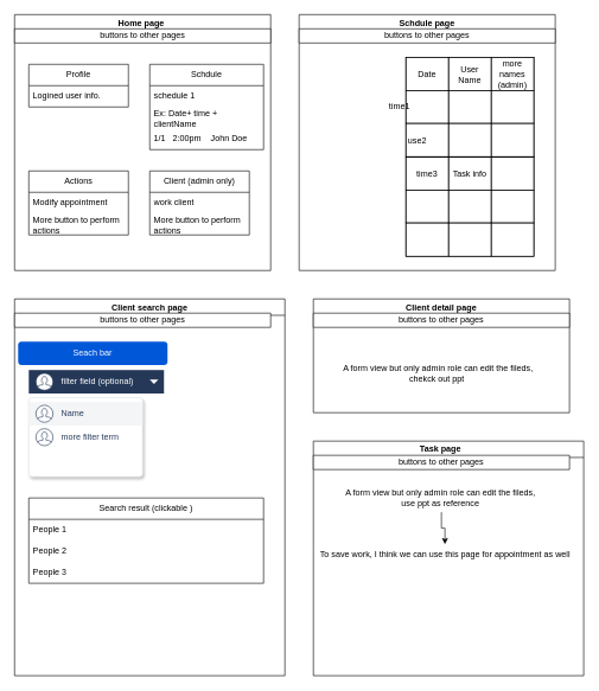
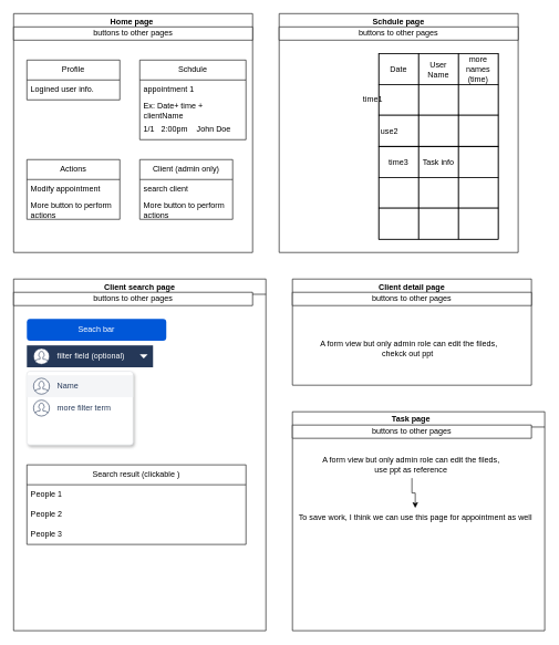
  <mxCell id="0" />
  <mxCell id="1" parent="0" />
  <mxCell id="2" value="Home page&amp;nbsp;" style="swimlane;whiteSpace=wrap;html=1;" vertex="1" parent="1"><mxGeometry x="20" y="20" width="360" height="360" as="geometry" /></mxCell>
  <mxCell id="3" value="Schdule" style="swimlane;fontStyle=0;childLayout=stackLayout;horizontal=1;startSize=30;horizontalStack=0;resizeParent=1;resizeParentMax=0;resizeLast=0;collapsible=1;marginBottom=0;whiteSpace=wrap;html=1;" vertex="1" parent="2"><mxGeometry x="190" y="70" width="160" height="120" as="geometry" /></mxCell>
- <mxCell id="4" value="schedule 1&amp;nbsp;&lt;span style=&quot;white-space: pre;&quot;&gt;&#09;&lt;/span&gt;&lt;span style=&quot;white-space: pre;&quot;&gt;&#09;&lt;/span&gt;" style="text;strokeColor=none;fillColor=none;align=left;verticalAlign=middle;spacingLeft=4;spacingRight=4;overflow=hidden;points=[[0,0.5],[1,0.5]];portConstraint=eastwest;rotatable=0;whiteSpace=wrap;html=1;" vertex="1" parent="3"><mxGeometry y="30" width="160" height="30" as="geometry" /></mxCell>
+ <mxCell id="4" value="appointment 1&amp;nbsp;&lt;span style=&quot;white-space: pre;&quot;&gt;&#09;&lt;/span&gt;&lt;span style=&quot;white-space: pre;&quot;&gt;&#09;&lt;/span&gt;" style="text;strokeColor=none;fillColor=none;align=left;verticalAlign=middle;spacingLeft=4;spacingRight=4;overflow=hidden;points=[[0,0.5],[1,0.5]];portConstraint=eastwest;rotatable=0;whiteSpace=wrap;html=1;" vertex="1" parent="3"><mxGeometry y="30" width="160" height="30" as="geometry" /></mxCell>
  <mxCell id="5" value="Ex: Date+ time + clientName&lt;span style=&quot;white-space: pre;&quot;&gt;&#09;&lt;/span&gt;" style="text;strokeColor=none;fillColor=none;align=left;verticalAlign=middle;spacingLeft=4;spacingRight=4;overflow=hidden;points=[[0,0.5],[1,0.5]];portConstraint=eastwest;rotatable=0;whiteSpace=wrap;html=1;" vertex="1" parent="3"><mxGeometry y="60" width="160" height="30" as="geometry" /></mxCell>
  <mxCell id="6" value="1/1 &lt;span style=&quot;white-space: pre;&quot;&gt;&#09;&lt;/span&gt;2:00pm&lt;span style=&quot;white-space: pre;&quot;&gt;&#09;&lt;/span&gt;John Doe" style="text;strokeColor=none;fillColor=none;align=left;verticalAlign=middle;spacingLeft=4;spacingRight=4;overflow=hidden;points=[[0,0.5],[1,0.5]];portConstraint=eastwest;rotatable=0;whiteSpace=wrap;html=1;" vertex="1" parent="3"><mxGeometry y="90" width="160" height="30" as="geometry" /></mxCell>
  <mxCell id="7" value="Actions" style="swimlane;fontStyle=0;childLayout=stackLayout;horizontal=1;startSize=30;horizontalStack=0;resizeParent=1;resizeParentMax=0;resizeLast=0;collapsible=1;marginBottom=0;whiteSpace=wrap;html=1;" vertex="1" parent="2"><mxGeometry x="20" y="220" width="140" height="90" as="geometry" /></mxCell>
  <mxCell id="8" value="Modify appointment&amp;nbsp;" style="text;strokeColor=none;fillColor=none;align=left;verticalAlign=middle;spacingLeft=4;spacingRight=4;overflow=hidden;points=[[0,0.5],[1,0.5]];portConstraint=eastwest;rotatable=0;whiteSpace=wrap;html=1;" vertex="1" parent="7"><mxGeometry y="30" width="140" height="30" as="geometry" /></mxCell>
  <mxCell id="9" value="More button to perform actions" style="text;strokeColor=none;fillColor=none;align=left;verticalAlign=middle;spacingLeft=4;spacingRight=4;overflow=hidden;points=[[0,0.5],[1,0.5]];portConstraint=eastwest;rotatable=0;whiteSpace=wrap;html=1;" vertex="1" parent="7"><mxGeometry y="60" width="140" height="30" as="geometry" /></mxCell>
  <mxCell id="10" value="Client (admin only)" style="swimlane;fontStyle=0;childLayout=stackLayout;horizontal=1;startSize=30;horizontalStack=0;resizeParent=1;resizeParentMax=0;resizeLast=0;collapsible=1;marginBottom=0;whiteSpace=wrap;html=1;" vertex="1" parent="2"><mxGeometry x="190" y="220" width="140" height="90" as="geometry" /></mxCell>
- <mxCell id="11" value="work client" style="text;strokeColor=none;fillColor=none;align=left;verticalAlign=middle;spacingLeft=4;spacingRight=4;overflow=hidden;points=[[0,0.5],[1,0.5]];portConstraint=eastwest;rotatable=0;whiteSpace=wrap;html=1;" vertex="1" parent="10"><mxGeometry y="30" width="140" height="30" as="geometry" /></mxCell>
+ <mxCell id="11" value="search client" style="text;strokeColor=none;fillColor=none;align=left;verticalAlign=middle;spacingLeft=4;spacingRight=4;overflow=hidden;points=[[0,0.5],[1,0.5]];portConstraint=eastwest;rotatable=0;whiteSpace=wrap;html=1;" vertex="1" parent="10"><mxGeometry y="30" width="140" height="30" as="geometry" /></mxCell>
  <mxCell id="12" value="More button to perform actions" style="text;strokeColor=none;fillColor=none;align=left;verticalAlign=middle;spacingLeft=4;spacingRight=4;overflow=hidden;points=[[0,0.5],[1,0.5]];portConstraint=eastwest;rotatable=0;whiteSpace=wrap;html=1;" vertex="1" parent="10"><mxGeometry y="60" width="140" height="30" as="geometry" /></mxCell>
  <mxCell id="13" value="&lt;span style=&quot;font-weight: normal;&quot;&gt;buttons to other pages&lt;/span&gt;" style="swimlane;whiteSpace=wrap;html=1;" vertex="1" parent="2"><mxGeometry y="20" width="360" height="20" as="geometry" /></mxCell>
  <mxCell id="14" value="Profile" style="swimlane;fontStyle=0;childLayout=stackLayout;horizontal=1;startSize=30;horizontalStack=0;resizeParent=1;resizeParentMax=0;resizeLast=0;collapsible=1;marginBottom=0;whiteSpace=wrap;html=1;" vertex="1" parent="1"><mxGeometry x="40" y="90" width="140" height="60" as="geometry" /></mxCell>
  <mxCell id="15" value="Logined user info." style="text;strokeColor=none;fillColor=none;align=left;verticalAlign=middle;spacingLeft=4;spacingRight=4;overflow=hidden;points=[[0,0.5],[1,0.5]];portConstraint=eastwest;rotatable=0;whiteSpace=wrap;html=1;" vertex="1" parent="14"><mxGeometry y="30" width="140" height="30" as="geometry" /></mxCell>
  <mxCell id="16" value="Schdule page" style="swimlane;whiteSpace=wrap;html=1;" vertex="1" parent="1"><mxGeometry x="420" y="20" width="360" height="360" as="geometry" /></mxCell>
  <mxCell id="17" value="&lt;span style=&quot;font-weight: normal;&quot;&gt;buttons to other pages&lt;/span&gt;" style="swimlane;whiteSpace=wrap;html=1;" vertex="1" parent="16"><mxGeometry y="20" width="360" height="20" as="geometry" /></mxCell>
  <mxCell id="18" value="" style="childLayout=tableLayout;recursiveResize=0;shadow=0;fillColor=none;" vertex="1" parent="16"><mxGeometry x="150" y="60" width="180" height="140" as="geometry" /></mxCell>
  <mxCell id="19" value="" style="shape=tableRow;horizontal=0;startSize=0;swimlaneHead=0;swimlaneBody=0;top=0;left=0;bottom=0;right=0;dropTarget=0;collapsible=0;recursiveResize=0;expand=0;fontStyle=0;fillColor=none;strokeColor=inherit;" vertex="1" parent="18"><mxGeometry width="180" height="47" as="geometry" /></mxCell>
  <mxCell id="20" value="Date" style="connectable=0;recursiveResize=0;strokeColor=inherit;fillColor=none;align=center;whiteSpace=wrap;html=1;" vertex="1" parent="19"><mxGeometry width="60" height="47" as="geometry"><mxRectangle width="60" height="47" as="alternateBounds" /></mxGeometry></mxCell>
  <mxCell id="21" value="User Name" style="connectable=0;recursiveResize=0;strokeColor=inherit;fillColor=none;align=center;whiteSpace=wrap;html=1;" vertex="1" parent="19"><mxGeometry x="60" width="60" height="47" as="geometry"><mxRectangle width="60" height="47" as="alternateBounds" /></mxGeometry></mxCell>
- <mxCell id="22" value="more names (admin)" style="connectable=0;recursiveResize=0;strokeColor=inherit;fillColor=none;align=center;whiteSpace=wrap;html=1;" vertex="1" parent="19"><mxGeometry x="120" width="60" height="47" as="geometry"><mxRectangle width="60" height="47" as="alternateBounds" /></mxGeometry></mxCell>
+ <mxCell id="22" value="more names (time)" style="connectable=0;recursiveResize=0;strokeColor=inherit;fillColor=none;align=center;whiteSpace=wrap;html=1;" vertex="1" parent="19"><mxGeometry x="120" width="60" height="47" as="geometry"><mxRectangle width="60" height="47" as="alternateBounds" /></mxGeometry></mxCell>
  <mxCell id="23" style="shape=tableRow;horizontal=0;startSize=0;swimlaneHead=0;swimlaneBody=0;top=0;left=0;bottom=0;right=0;dropTarget=0;collapsible=0;recursiveResize=0;expand=0;fontStyle=0;fillColor=none;strokeColor=inherit;" vertex="1" parent="18"><mxGeometry y="47" width="180" height="46" as="geometry" /></mxCell>
  <mxCell id="24" value="time1&lt;span style=&quot;white-space: pre;&quot;&gt;&#09;&lt;/span&gt;&lt;span style=&quot;white-space: pre;&quot;&gt;&#09;&lt;/span&gt;&lt;span style=&quot;white-space: pre;&quot;&gt;&#09;&lt;/span&gt;" style="connectable=0;recursiveResize=0;strokeColor=inherit;fillColor=none;align=center;whiteSpace=wrap;html=1;" vertex="1" parent="23"><mxGeometry width="60" height="46" as="geometry"><mxRectangle width="60" height="46" as="alternateBounds" /></mxGeometry></mxCell>
  <mxCell id="25" value="" style="connectable=0;recursiveResize=0;strokeColor=inherit;fillColor=none;align=center;whiteSpace=wrap;html=1;" vertex="1" parent="23"><mxGeometry x="60" width="60" height="46" as="geometry"><mxRectangle width="60" height="46" as="alternateBounds" /></mxGeometry></mxCell>
  <mxCell id="26" value="" style="connectable=0;recursiveResize=0;strokeColor=inherit;fillColor=none;align=center;whiteSpace=wrap;html=1;" vertex="1" parent="23"><mxGeometry x="120" width="60" height="46" as="geometry"><mxRectangle width="60" height="46" as="alternateBounds" /></mxGeometry></mxCell>
  <mxCell id="27" style="shape=tableRow;horizontal=0;startSize=0;swimlaneHead=0;swimlaneBody=0;top=0;left=0;bottom=0;right=0;dropTarget=0;collapsible=0;recursiveResize=0;expand=0;fontStyle=0;fillColor=none;strokeColor=inherit;" vertex="1" parent="18"><mxGeometry y="93" width="180" height="47" as="geometry" /></mxCell>
  <mxCell id="28" value="use2&lt;span style=&quot;white-space: pre;&quot;&gt;&#09;&lt;/span&gt;" style="connectable=0;recursiveResize=0;strokeColor=inherit;fillColor=none;align=center;whiteSpace=wrap;html=1;" vertex="1" parent="27"><mxGeometry width="60" height="47" as="geometry"><mxRectangle width="60" height="47" as="alternateBounds" /></mxGeometry></mxCell>
  <mxCell id="29" value="" style="connectable=0;recursiveResize=0;strokeColor=inherit;fillColor=none;align=center;whiteSpace=wrap;html=1;" vertex="1" parent="27"><mxGeometry x="60" width="60" height="47" as="geometry"><mxRectangle width="60" height="47" as="alternateBounds" /></mxGeometry></mxCell>
  <mxCell id="30" value="" style="connectable=0;recursiveResize=0;strokeColor=inherit;fillColor=none;align=center;whiteSpace=wrap;html=1;" vertex="1" parent="27"><mxGeometry x="120" width="60" height="47" as="geometry"><mxRectangle width="60" height="47" as="alternateBounds" /></mxGeometry></mxCell>
  <mxCell id="31" value="" style="childLayout=tableLayout;recursiveResize=0;shadow=0;fillColor=none;" vertex="1" parent="16"><mxGeometry x="150" y="200" width="180" height="140" as="geometry" /></mxCell>
  <mxCell id="32" value="" style="shape=tableRow;horizontal=0;startSize=0;swimlaneHead=0;swimlaneBody=0;top=0;left=0;bottom=0;right=0;dropTarget=0;collapsible=0;recursiveResize=0;expand=0;fontStyle=0;fillColor=none;strokeColor=inherit;" vertex="1" parent="31"><mxGeometry width="180" height="47" as="geometry" /></mxCell>
  <mxCell id="33" value="time3" style="connectable=0;recursiveResize=0;strokeColor=inherit;fillColor=none;align=center;whiteSpace=wrap;html=1;" vertex="1" parent="32"><mxGeometry width="60" height="47" as="geometry"><mxRectangle width="60" height="47" as="alternateBounds" /></mxGeometry></mxCell>
  <mxCell id="34" value="Task info" style="connectable=0;recursiveResize=0;strokeColor=inherit;fillColor=none;align=center;whiteSpace=wrap;html=1;" vertex="1" parent="32"><mxGeometry x="60" width="60" height="47" as="geometry"><mxRectangle width="60" height="47" as="alternateBounds" /></mxGeometry></mxCell>
  <mxCell id="35" value="" style="connectable=0;recursiveResize=0;strokeColor=inherit;fillColor=none;align=center;whiteSpace=wrap;html=1;" vertex="1" parent="32"><mxGeometry x="120" width="60" height="47" as="geometry"><mxRectangle width="60" height="47" as="alternateBounds" /></mxGeometry></mxCell>
  <mxCell id="36" style="shape=tableRow;horizontal=0;startSize=0;swimlaneHead=0;swimlaneBody=0;top=0;left=0;bottom=0;right=0;dropTarget=0;collapsible=0;recursiveResize=0;expand=0;fontStyle=0;fillColor=none;strokeColor=inherit;" vertex="1" parent="31"><mxGeometry y="47" width="180" height="46" as="geometry" /></mxCell>
  <mxCell id="37" value="" style="connectable=0;recursiveResize=0;strokeColor=inherit;fillColor=none;align=center;whiteSpace=wrap;html=1;" vertex="1" parent="36"><mxGeometry width="60" height="46" as="geometry"><mxRectangle width="60" height="46" as="alternateBounds" /></mxGeometry></mxCell>
  <mxCell id="38" value="" style="connectable=0;recursiveResize=0;strokeColor=inherit;fillColor=none;align=center;whiteSpace=wrap;html=1;" vertex="1" parent="36"><mxGeometry x="60" width="60" height="46" as="geometry"><mxRectangle width="60" height="46" as="alternateBounds" /></mxGeometry></mxCell>
  <mxCell id="39" value="" style="connectable=0;recursiveResize=0;strokeColor=inherit;fillColor=none;align=center;whiteSpace=wrap;html=1;" vertex="1" parent="36"><mxGeometry x="120" width="60" height="46" as="geometry"><mxRectangle width="60" height="46" as="alternateBounds" /></mxGeometry></mxCell>
  <mxCell id="40" style="shape=tableRow;horizontal=0;startSize=0;swimlaneHead=0;swimlaneBody=0;top=0;left=0;bottom=0;right=0;dropTarget=0;collapsible=0;recursiveResize=0;expand=0;fontStyle=0;fillColor=none;strokeColor=inherit;" vertex="1" parent="31"><mxGeometry y="93" width="180" height="47" as="geometry" /></mxCell>
  <mxCell id="41" value="" style="connectable=0;recursiveResize=0;strokeColor=inherit;fillColor=none;align=center;whiteSpace=wrap;html=1;" vertex="1" parent="40"><mxGeometry width="60" height="47" as="geometry"><mxRectangle width="60" height="47" as="alternateBounds" /></mxGeometry></mxCell>
  <mxCell id="42" value="" style="connectable=0;recursiveResize=0;strokeColor=inherit;fillColor=none;align=center;whiteSpace=wrap;html=1;" vertex="1" parent="40"><mxGeometry x="60" width="60" height="47" as="geometry"><mxRectangle width="60" height="47" as="alternateBounds" /></mxGeometry></mxCell>
  <mxCell id="43" value="" style="connectable=0;recursiveResize=0;strokeColor=inherit;fillColor=none;align=center;whiteSpace=wrap;html=1;" vertex="1" parent="40"><mxGeometry x="120" width="60" height="47" as="geometry"><mxRectangle width="60" height="47" as="alternateBounds" /></mxGeometry></mxCell>
  <mxCell id="44" value="Client search page" style="swimlane;whiteSpace=wrap;html=1;" vertex="1" parent="1"><mxGeometry x="20" y="420" width="380" height="530" as="geometry" /></mxCell>
  <mxCell id="45" value="&lt;span style=&quot;font-weight: normal;&quot;&gt;buttons to other pages&lt;/span&gt;" style="swimlane;whiteSpace=wrap;html=1;" vertex="1" parent="44"><mxGeometry y="20" width="360" height="20" as="geometry" /></mxCell>
- <mxCell id="46" value="Seach bar" style="rounded=1;fillColor=#0057D8;strokeColor=none;html=1;whiteSpace=wrap;fontColor=#ffffff;align=center;verticalAlign=middle;fontStyle=0;fontSize=12;sketch=0;" vertex="1" parent="44"><mxGeometry x="5" y="60" width="210" height="33" as="geometry" /></mxCell>
+ <mxCell id="46" value="Seach bar" style="rounded=1;fillColor=#0057D8;strokeColor=none;html=1;whiteSpace=wrap;fontColor=#ffffff;align=center;verticalAlign=middle;fontStyle=0;fontSize=12;sketch=0;" vertex="1" parent="44"><mxGeometry x="20" y="60" width="210" height="33" as="geometry" /></mxCell>
  <mxCell id="47" value="" style="rounded=1;fillColor=#253858;strokeColor=none;html=1;arcSize=0;" vertex="1" parent="44"><mxGeometry x="20" y="100" width="190" height="33" as="geometry" /></mxCell>
  <mxCell id="48" value="" style="shape=triangle;direction=south;fillColor=#ffffff;strokeColor=none;html=1" vertex="1" parent="47"><mxGeometry x="1" y="0.5" width="12" height="6" relative="1" as="geometry"><mxPoint x="-20" y="-3" as="offset" /></mxGeometry></mxCell>
  <mxCell id="49" value="filter field (optional)" style="shape=mxgraph.ios7.icons.user;fillColor=#ffffff;strokeColor=#253858;html=1;fontColor=#ffffff;align=left;fontSize=12;spacingLeft=10;labelPosition=right;verticalLabelPosition=middle;verticalAlign=middle;" vertex="1" parent="47"><mxGeometry y="0.5" width="24" height="24" relative="1" as="geometry"><mxPoint x="10" y="-12" as="offset" /></mxGeometry></mxCell>
  <mxCell id="50" value="" style="rounded=1;fillColor=#ffffff;strokeColor=#DFE1E5;shadow=1;html=1;arcSize=4" vertex="1" parent="44"><mxGeometry x="20" y="139" width="160" height="111" as="geometry" /></mxCell>
  <mxCell id="51" value="" style="rounded=0;fillColor=#F4F5F7;strokeColor=none;shadow=0;html=1;align=left;fontSize=12;spacingLeft=10;fontColor=#253858;resizeWidth=1" vertex="1" parent="50"><mxGeometry width="160" height="33" relative="1" as="geometry"><mxPoint y="6" as="offset" /></mxGeometry></mxCell>
  <mxCell id="52" value="Name&lt;span style=&quot;white-space: pre;&quot;&gt;&#09;&lt;/span&gt;" style="shape=mxgraph.ios7.icons.user;fillColor=#ffffff;strokeColor=#253858;html=1;fontColor=#253858;align=left;fontSize=12;spacingLeft=10;labelPosition=right;verticalLabelPosition=middle;verticalAlign=middle;" vertex="1" parent="51"><mxGeometry y="0.5" width="24" height="24" relative="1" as="geometry"><mxPoint x="10" y="-12" as="offset" /></mxGeometry></mxCell>
  <mxCell id="53" value="" style="rounded=0;fillColor=none;strokeColor=none;shadow=0;html=1;align=left;fontSize=12;spacingLeft=10;fontColor=#253858;resizeWidth=1" vertex="1" parent="50"><mxGeometry width="160" height="33" relative="1" as="geometry"><mxPoint y="39" as="offset" /></mxGeometry></mxCell>
  <mxCell id="54" value="more filter term" style="shape=mxgraph.ios7.icons.user;fillColor=#ffffff;strokeColor=#253858;html=1;fontColor=#253858;align=left;fontSize=12;spacingLeft=10;labelPosition=right;verticalLabelPosition=middle;verticalAlign=middle;" vertex="1" parent="53"><mxGeometry y="0.5" width="24" height="24" relative="1" as="geometry"><mxPoint x="10" y="-12" as="offset" /></mxGeometry></mxCell>
  <mxCell id="55" value="Search result (clickable )" style="swimlane;fontStyle=0;childLayout=stackLayout;horizontal=1;startSize=30;horizontalStack=0;resizeParent=1;resizeParentMax=0;resizeLast=0;collapsible=1;marginBottom=0;whiteSpace=wrap;html=1;" vertex="1" parent="44"><mxGeometry x="20" y="280" width="330" height="120" as="geometry" /></mxCell>
  <mxCell id="56" value="People 1" style="text;strokeColor=none;fillColor=none;align=left;verticalAlign=middle;spacingLeft=4;spacingRight=4;overflow=hidden;points=[[0,0.5],[1,0.5]];portConstraint=eastwest;rotatable=0;whiteSpace=wrap;html=1;" vertex="1" parent="55"><mxGeometry y="30" width="330" height="30" as="geometry" /></mxCell>
  <mxCell id="57" value="People 2&lt;span style=&quot;white-space: pre;&quot;&gt;&#09;&lt;/span&gt;" style="text;strokeColor=none;fillColor=none;align=left;verticalAlign=middle;spacingLeft=4;spacingRight=4;overflow=hidden;points=[[0,0.5],[1,0.5]];portConstraint=eastwest;rotatable=0;whiteSpace=wrap;html=1;" vertex="1" parent="55"><mxGeometry y="60" width="330" height="30" as="geometry" /></mxCell>
  <mxCell id="58" value="People 3" style="text;strokeColor=none;fillColor=none;align=left;verticalAlign=middle;spacingLeft=4;spacingRight=4;overflow=hidden;points=[[0,0.5],[1,0.5]];portConstraint=eastwest;rotatable=0;whiteSpace=wrap;html=1;" vertex="1" parent="55"><mxGeometry y="90" width="330" height="30" as="geometry" /></mxCell>
  <mxCell id="59" value="Client detail page" style="swimlane;whiteSpace=wrap;html=1;" vertex="1" parent="1"><mxGeometry x="440" y="420" width="360" height="160" as="geometry" /></mxCell>
  <mxCell id="60" value="&lt;span style=&quot;font-weight: normal;&quot;&gt;buttons to other pages&lt;/span&gt;" style="swimlane;whiteSpace=wrap;html=1;" vertex="1" parent="59"><mxGeometry y="20" width="360" height="20" as="geometry" /></mxCell>
  <mxCell id="61" value="A form view but only admin role can edit the fileds, &lt;br&gt;chekck out ppt&amp;nbsp;" style="text;html=1;align=center;verticalAlign=middle;resizable=0;points=[];autosize=1;strokeColor=none;fillColor=none;" vertex="1" parent="59"><mxGeometry x="30" y="84.94" width="290" height="40" as="geometry" /></mxCell>
  <mxCell id="62" value="Task page&lt;span style=&quot;white-space: pre;&quot;&gt;&#09;&lt;/span&gt;" style="swimlane;whiteSpace=wrap;html=1;" vertex="1" parent="1"><mxGeometry x="440" y="620" width="380" height="330" as="geometry" /></mxCell>
  <mxCell id="63" value="&lt;span style=&quot;font-weight: normal;&quot;&gt;buttons to other pages&lt;/span&gt;" style="swimlane;whiteSpace=wrap;html=1;" vertex="1" parent="62"><mxGeometry y="20" width="360" height="20" as="geometry" /></mxCell>
  <mxCell id="64" value="" style="edgeStyle=orthogonalEdgeStyle;rounded=0;orthogonalLoop=1;jettySize=auto;html=1;" edge="1" parent="62" source="65" target="66"><mxGeometry relative="1" as="geometry" /></mxCell>
  <mxCell id="65" value="A form view but only admin role can edit the fileds,&amp;nbsp;&lt;br&gt;use ppt as reference&amp;nbsp;" style="text;html=1;align=center;verticalAlign=middle;resizable=0;points=[];autosize=1;strokeColor=none;fillColor=none;" vertex="1" parent="62"><mxGeometry x="35" y="60.0" width="290" height="40" as="geometry" /></mxCell>
  <mxCell id="66" value="To save work, I think we can use this page for appointment as well" style="text;html=1;align=center;verticalAlign=middle;resizable=0;points=[];autosize=1;strokeColor=none;fillColor=none;" vertex="1" parent="62"><mxGeometry x="-5" y="145.0" width="380" height="30" as="geometry" /></mxCell>
